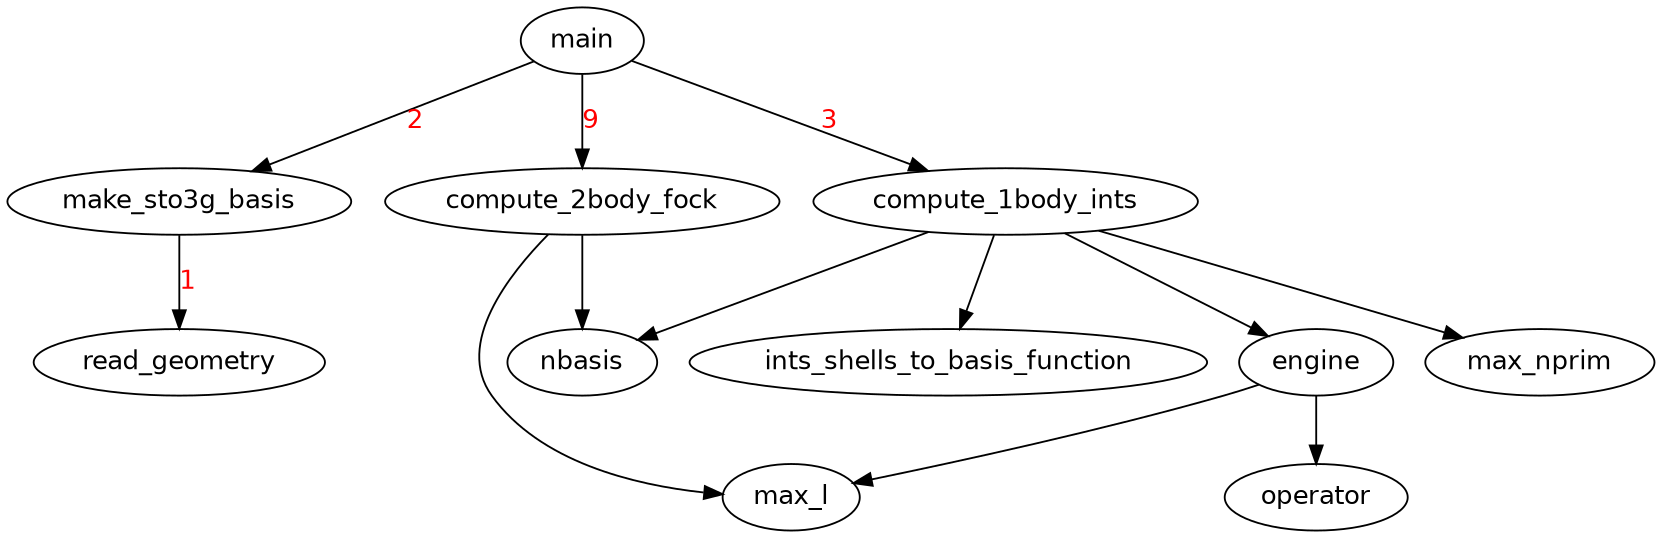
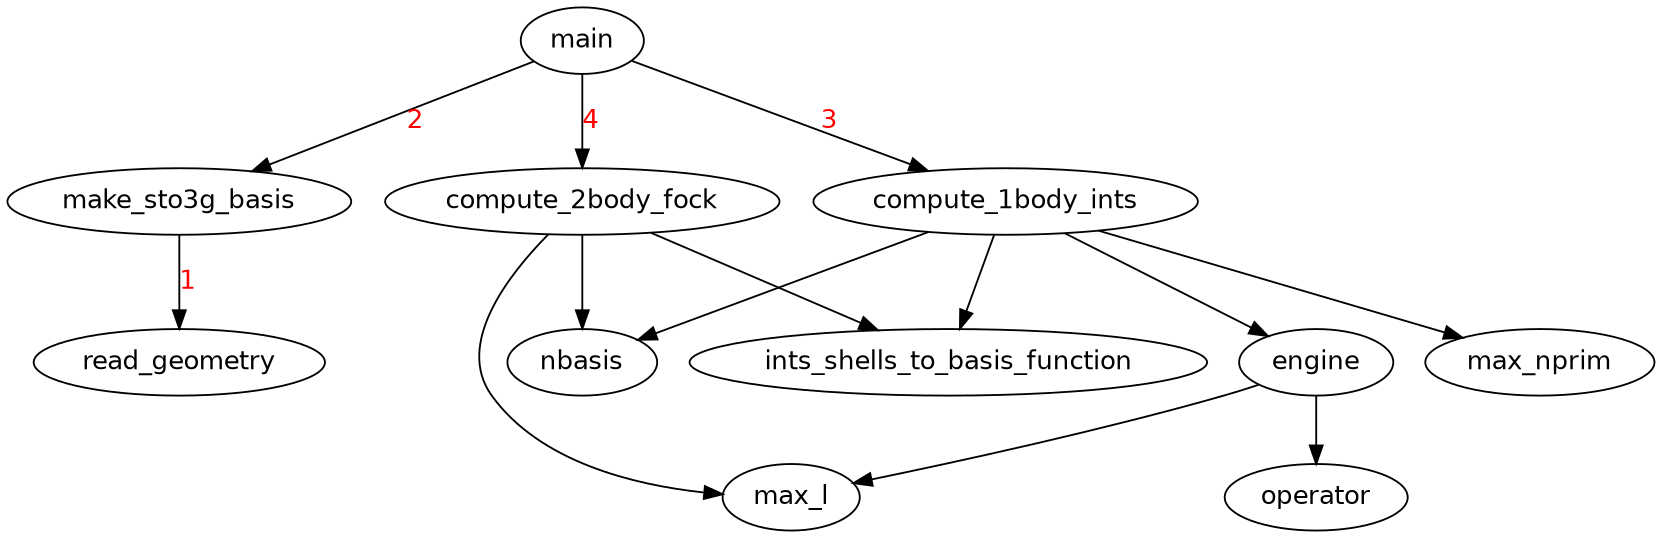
  digraph {
    fontname="DejaVu Sans"
    node [fontname="DejaVu Sans"]
    edge [fontname="DejaVu Sans"]
    main
    make_sto3g_basis
    compute_1body_ints
    compute_2body_fock
    read_geometry
    nbasis
    engine
    n8 [label=ints_shells_to_basis_function]
    max_nprim
    max_l
    operator
    main -> make_sto3g_basis [fontcolor=red label=2]
    main -> compute_1body_ints [fontcolor=red label=3]
-   main -> compute_2body_fock [fontcolor=red label=9]
+   main -> compute_2body_fock [fontcolor=red label=4]
    make_sto3g_basis -> read_geometry [fontcolor=red label=1]
    compute_1body_ints -> nbasis
    compute_1body_ints -> engine
    compute_1body_ints -> n8
    compute_1body_ints -> max_nprim
    compute_2body_fock -> nbasis
+   compute_2body_fock -> n8
    compute_2body_fock -> max_l
    engine -> max_l
    engine -> operator
  }
